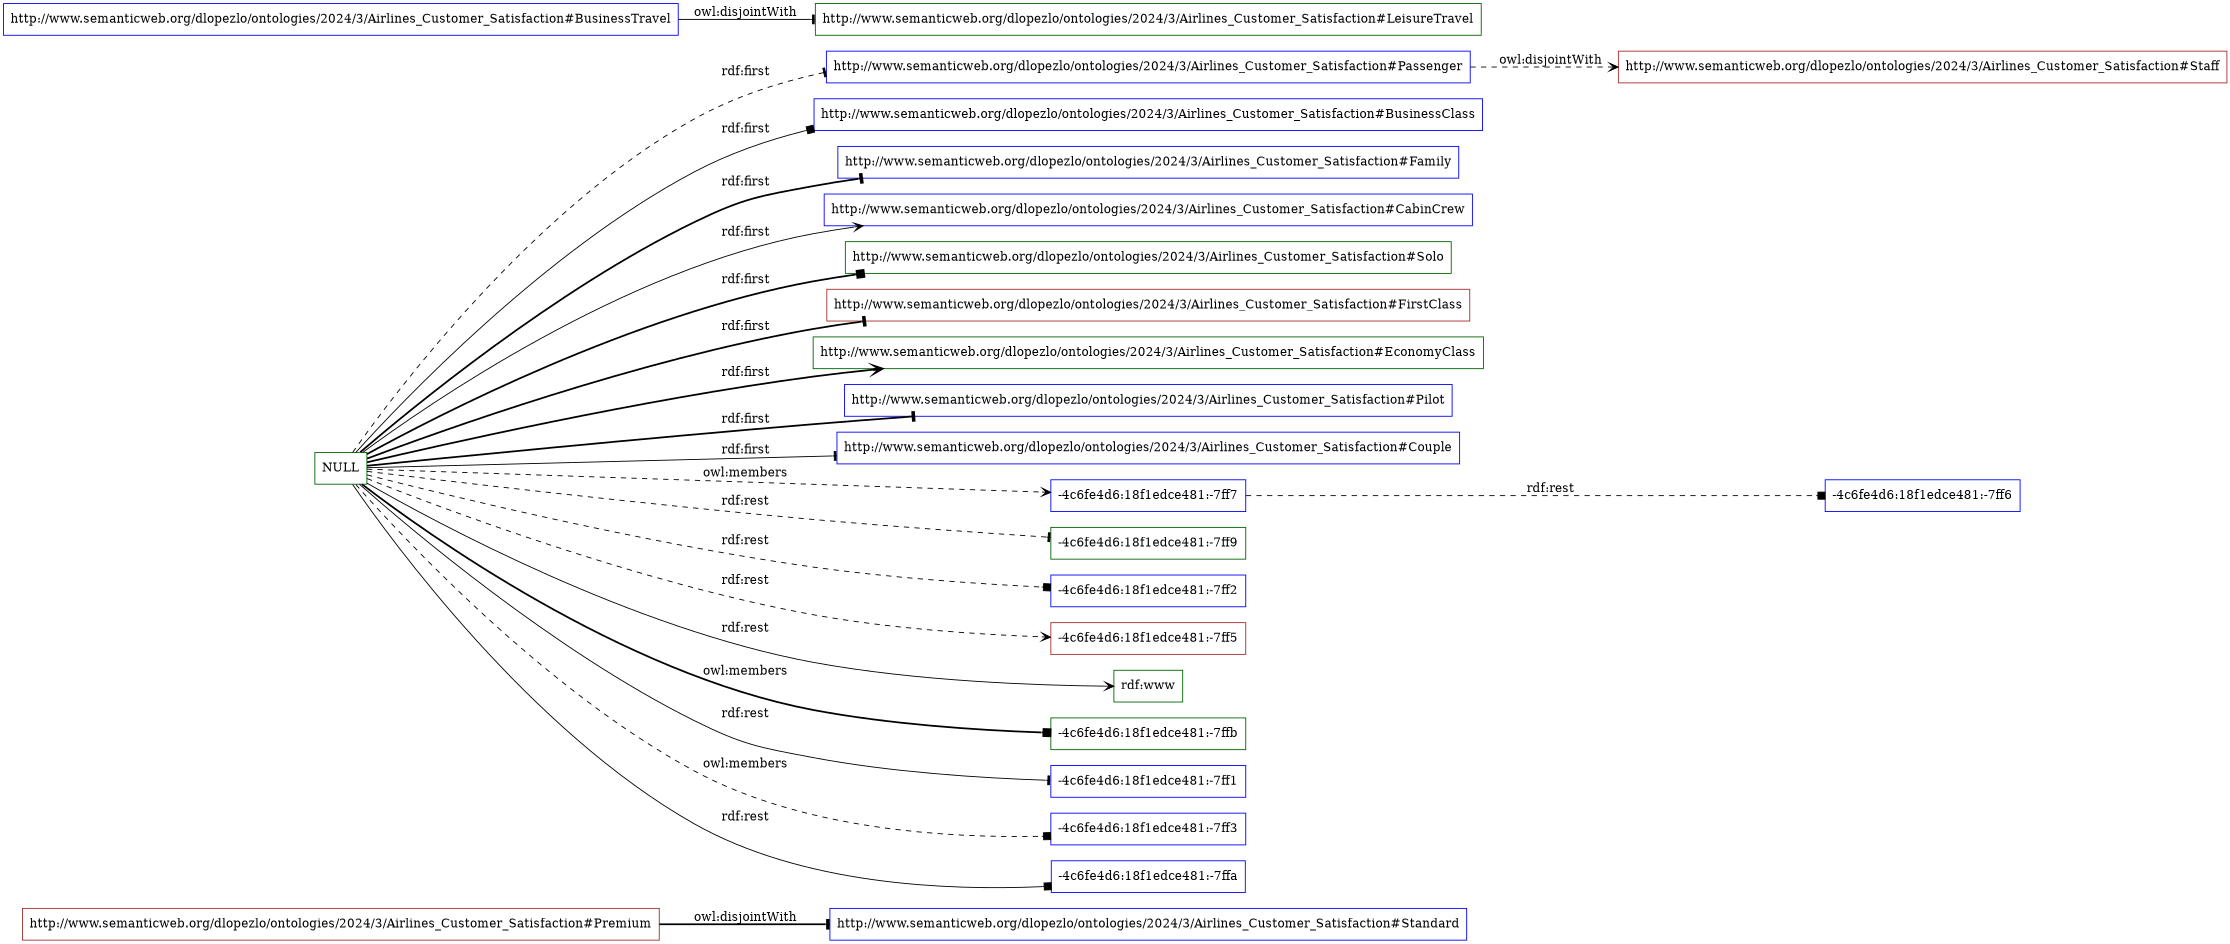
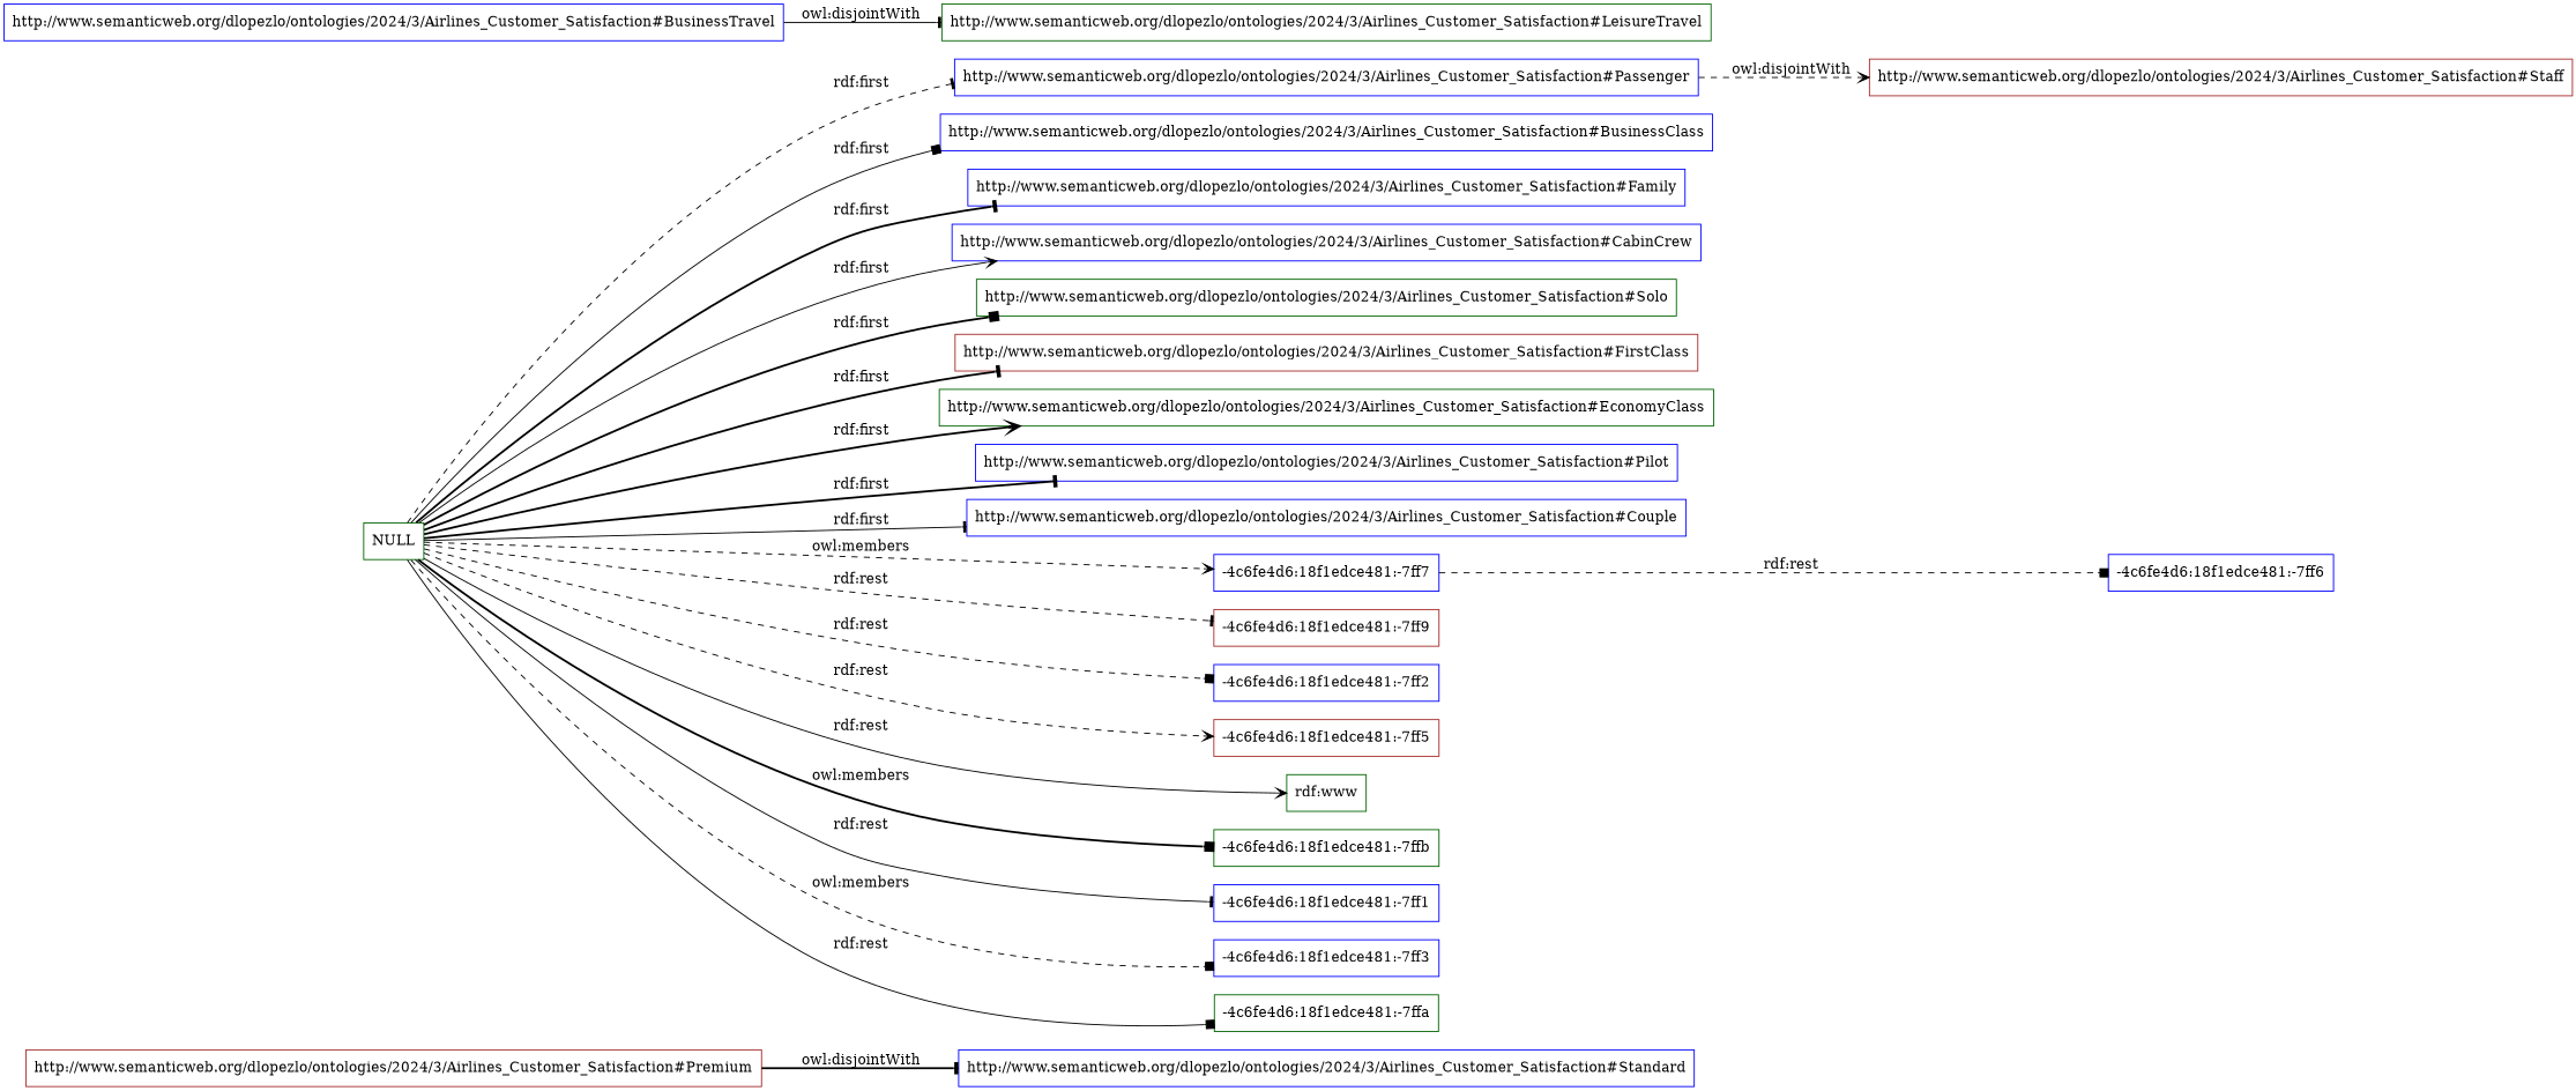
  digraph {
    rankdir=LR
    node [color=blue shape=rectangle]
    edge [arrowhead=tee style=dashed]
    "http://www.semanticweb.org/dlopezlo/ontologies/2024/3/Airlines_Customer_Satisfaction#Premium" [color=brown]
    "http://www.semanticweb.org/dlopezlo/ontologies/2024/3/Airlines_Customer_Satisfaction#Standard"
    "http://www.semanticweb.org/dlopezlo/ontologies/2024/3/Airlines_Customer_Satisfaction#Staff" [color=brown]
    "http://www.semanticweb.org/dlopezlo/ontologies/2024/3/Airlines_Customer_Satisfaction#Passenger"
    "http://www.semanticweb.org/dlopezlo/ontologies/2024/3/Airlines_Customer_Satisfaction#LeisureTravel" [color=darkgreen]
    "http://www.semanticweb.org/dlopezlo/ontologies/2024/3/Airlines_Customer_Satisfaction#BusinessTravel"
    NULL [color=darkgreen]
    "http://www.semanticweb.org/dlopezlo/ontologies/2024/3/Airlines_Customer_Satisfaction#BusinessClass"
    "http://www.semanticweb.org/dlopezlo/ontologies/2024/3/Airlines_Customer_Satisfaction#Family"
    "http://www.semanticweb.org/dlopezlo/ontologies/2024/3/Airlines_Customer_Satisfaction#CabinCrew"
    "http://www.semanticweb.org/dlopezlo/ontologies/2024/3/Airlines_Customer_Satisfaction#Solo" [color=darkgreen]
    "http://www.semanticweb.org/dlopezlo/ontologies/2024/3/Airlines_Customer_Satisfaction#FirstClass" [color=brown]
    "http://www.semanticweb.org/dlopezlo/ontologies/2024/3/Airlines_Customer_Satisfaction#EconomyClass" [color=darkgreen]
    "http://www.semanticweb.org/dlopezlo/ontologies/2024/3/Airlines_Customer_Satisfaction#Pilot"
    "http://www.semanticweb.org/dlopezlo/ontologies/2024/3/Airlines_Customer_Satisfaction#Couple"
    "-4c6fe4d6:18f1edce481:-7ff7"
-   "-4c6fe4d6:18f1edce481:-7ff9" [color=darkgreen]
+   "-4c6fe4d6:18f1edce481:-7ff9" [color=brown]
    "-4c6fe4d6:18f1edce481:-7ff2"
    "-4c6fe4d6:18f1edce481:-7ff5" [color=brown]
    n20 [color=darkgreen label="rdf:www"]
    "-4c6fe4d6:18f1edce481:-7ffb" [color=darkgreen]
    "-4c6fe4d6:18f1edce481:-7ff1"
    "-4c6fe4d6:18f1edce481:-7ff3"
-   "-4c6fe4d6:18f1edce481:-7ffa"
+   "-4c6fe4d6:18f1edce481:-7ffa" [color=darkgreen]
    "-4c6fe4d6:18f1edce481:-7ff6"
    "http://www.semanticweb.org/dlopezlo/ontologies/2024/3/Airlines_Customer_Satisfaction#Premium" -> "http://www.semanticweb.org/dlopezlo/ontologies/2024/3/Airlines_Customer_Satisfaction#Standard" [label="owl:disjointWith" style=bold]
    "http://www.semanticweb.org/dlopezlo/ontologies/2024/3/Airlines_Customer_Satisfaction#Passenger" -> "http://www.semanticweb.org/dlopezlo/ontologies/2024/3/Airlines_Customer_Satisfaction#Staff" [arrowhead=vee label="owl:disjointWith"]
    "http://www.semanticweb.org/dlopezlo/ontologies/2024/3/Airlines_Customer_Satisfaction#BusinessTravel" -> "http://www.semanticweb.org/dlopezlo/ontologies/2024/3/Airlines_Customer_Satisfaction#LeisureTravel" [label="owl:disjointWith" style=solid]
    NULL -> "http://www.semanticweb.org/dlopezlo/ontologies/2024/3/Airlines_Customer_Satisfaction#Passenger" [label="rdf:first"]
    NULL -> "http://www.semanticweb.org/dlopezlo/ontologies/2024/3/Airlines_Customer_Satisfaction#BusinessClass" [arrowhead=box label="rdf:first" style=solid]
    NULL -> "http://www.semanticweb.org/dlopezlo/ontologies/2024/3/Airlines_Customer_Satisfaction#Family" [label="rdf:first" style=bold]
    NULL -> "http://www.semanticweb.org/dlopezlo/ontologies/2024/3/Airlines_Customer_Satisfaction#CabinCrew" [arrowhead=vee label="rdf:first" style=solid]
    NULL -> "http://www.semanticweb.org/dlopezlo/ontologies/2024/3/Airlines_Customer_Satisfaction#Solo" [arrowhead=box label="rdf:first" style=bold]
    NULL -> "http://www.semanticweb.org/dlopezlo/ontologies/2024/3/Airlines_Customer_Satisfaction#FirstClass" [label="rdf:first" style=bold]
    NULL -> "http://www.semanticweb.org/dlopezlo/ontologies/2024/3/Airlines_Customer_Satisfaction#EconomyClass" [arrowhead=vee label="rdf:first" style=bold]
    NULL -> "http://www.semanticweb.org/dlopezlo/ontologies/2024/3/Airlines_Customer_Satisfaction#Pilot" [label="rdf:first" style=bold]
    NULL -> "http://www.semanticweb.org/dlopezlo/ontologies/2024/3/Airlines_Customer_Satisfaction#Couple" [label="rdf:first" style=solid]
    NULL -> "-4c6fe4d6:18f1edce481:-7ff7" [arrowhead=vee label="owl:members"]
    NULL -> "-4c6fe4d6:18f1edce481:-7ff9" [label="rdf:rest"]
    NULL -> "-4c6fe4d6:18f1edce481:-7ff2" [arrowhead=box label="rdf:rest"]
    NULL -> "-4c6fe4d6:18f1edce481:-7ff5" [arrowhead=vee label="rdf:rest"]
    NULL -> n20 [arrowhead=vee label="rdf:rest" style=solid]
    NULL -> "-4c6fe4d6:18f1edce481:-7ffb" [arrowhead=box label="owl:members" style=bold]
    NULL -> "-4c6fe4d6:18f1edce481:-7ff1" [label="rdf:rest" style=solid]
    NULL -> "-4c6fe4d6:18f1edce481:-7ff3" [arrowhead=box label="owl:members"]
    NULL -> "-4c6fe4d6:18f1edce481:-7ffa" [arrowhead=box label="rdf:rest" style=solid]
    "-4c6fe4d6:18f1edce481:-7ff7" -> "-4c6fe4d6:18f1edce481:-7ff6" [arrowhead=box label="rdf:rest"]
  }
